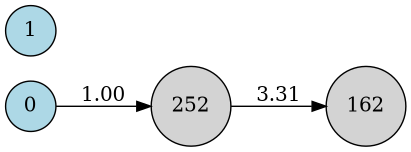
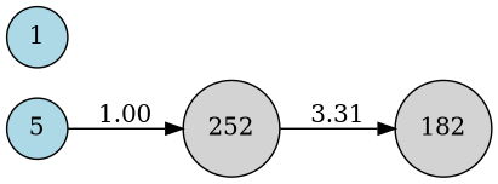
  digraph {
    rankdir=LR
    node [fillcolor=lightblue shape=circle style=filled]
-   n1 [label=0]
+   n1 [label=5]
    n2 [fillcolor=lightgray label=252]
-   n3 [fillcolor=lightgray label=162]
+   n3 [fillcolor=lightgray label=182]
    n4 [label=1]
    n1 -> n2 [label=1.00]
    n2 -> n3 [label=3.31]
  }
